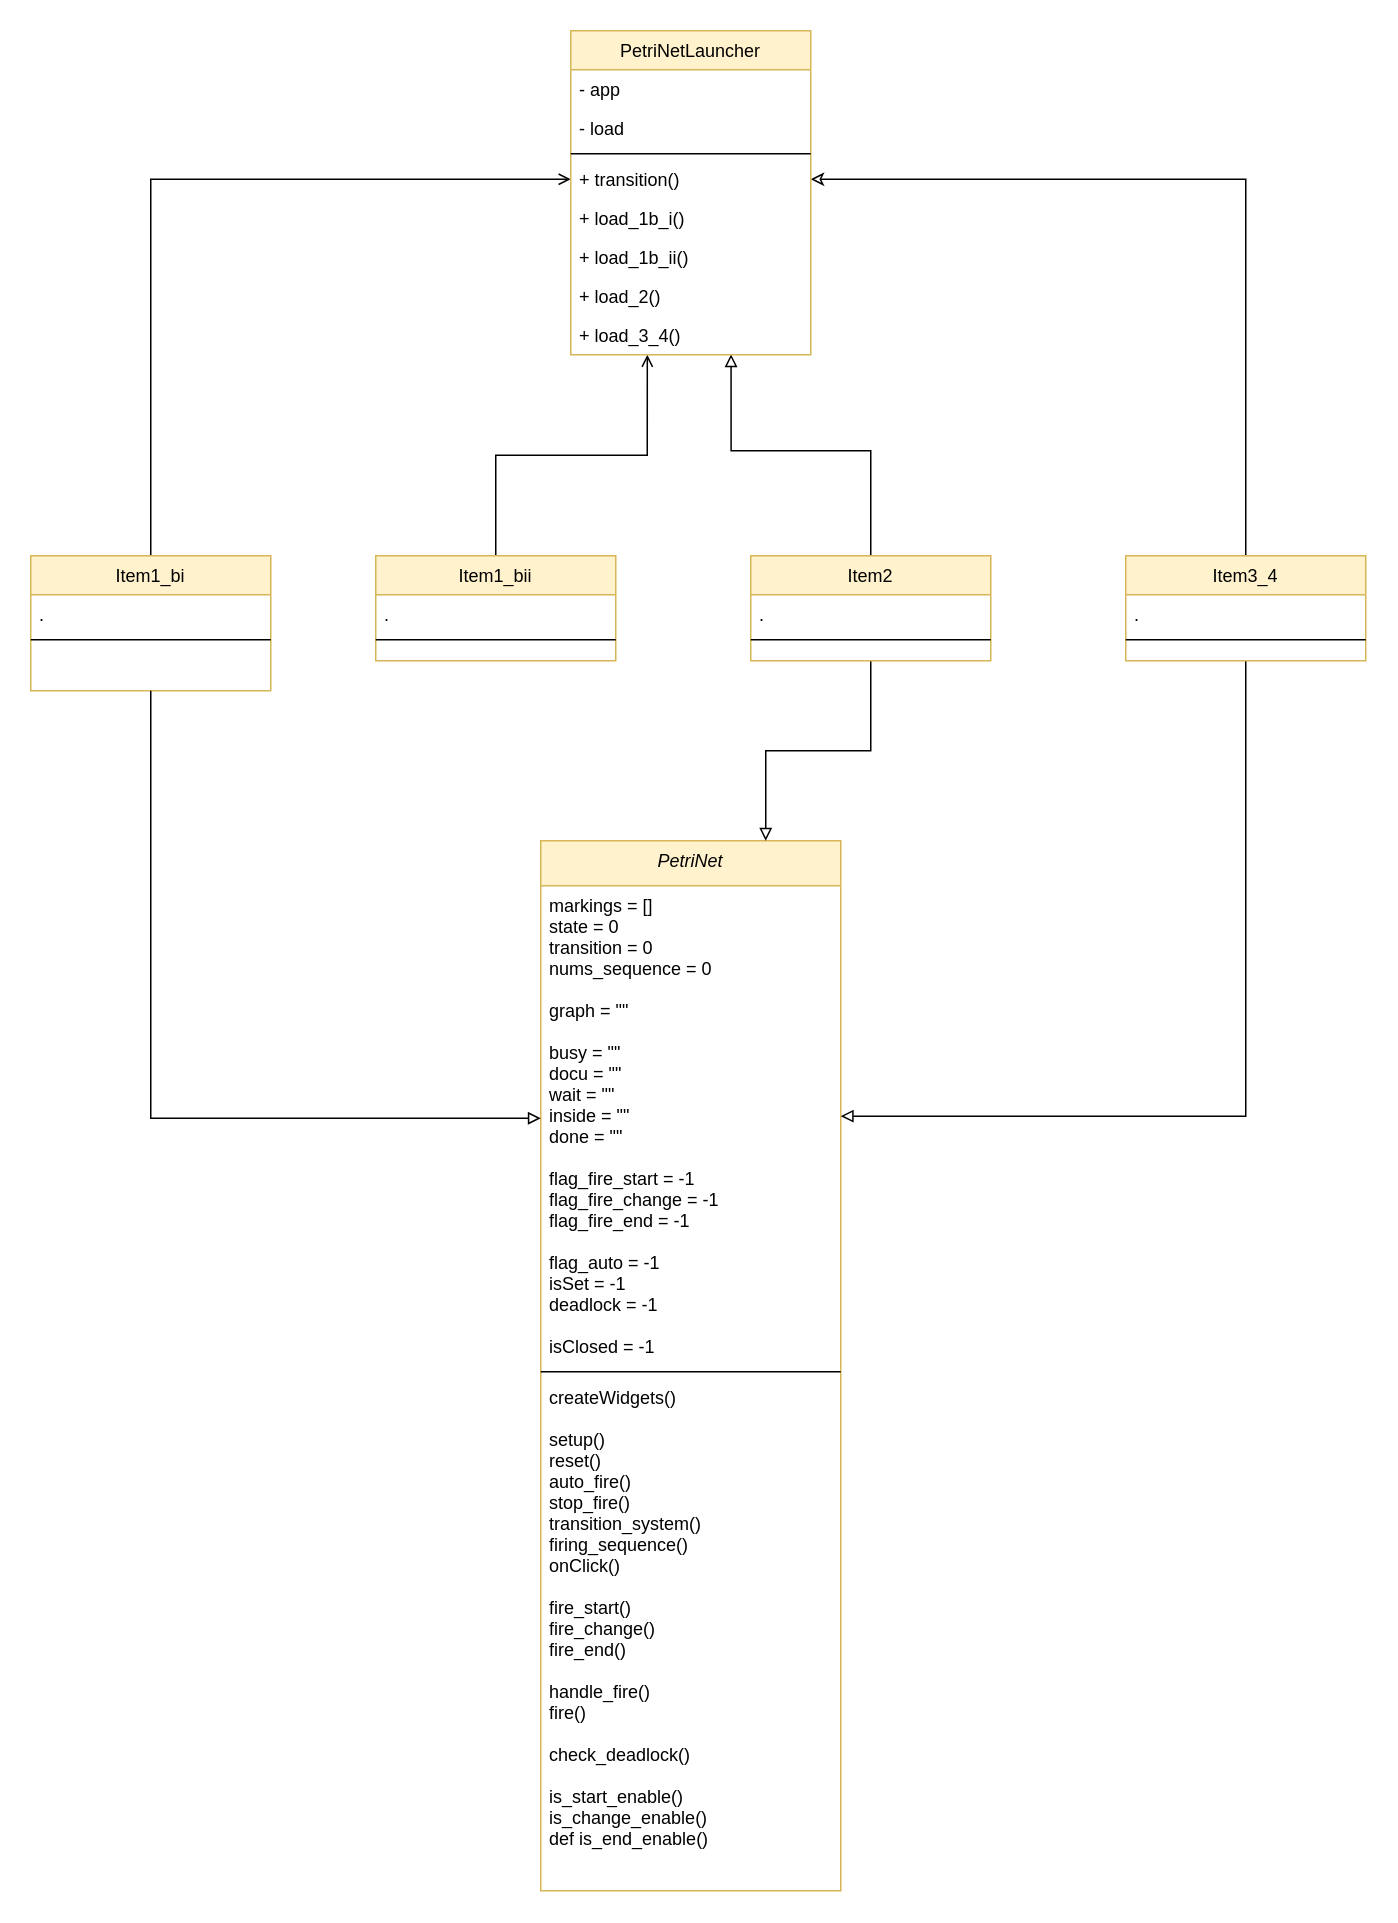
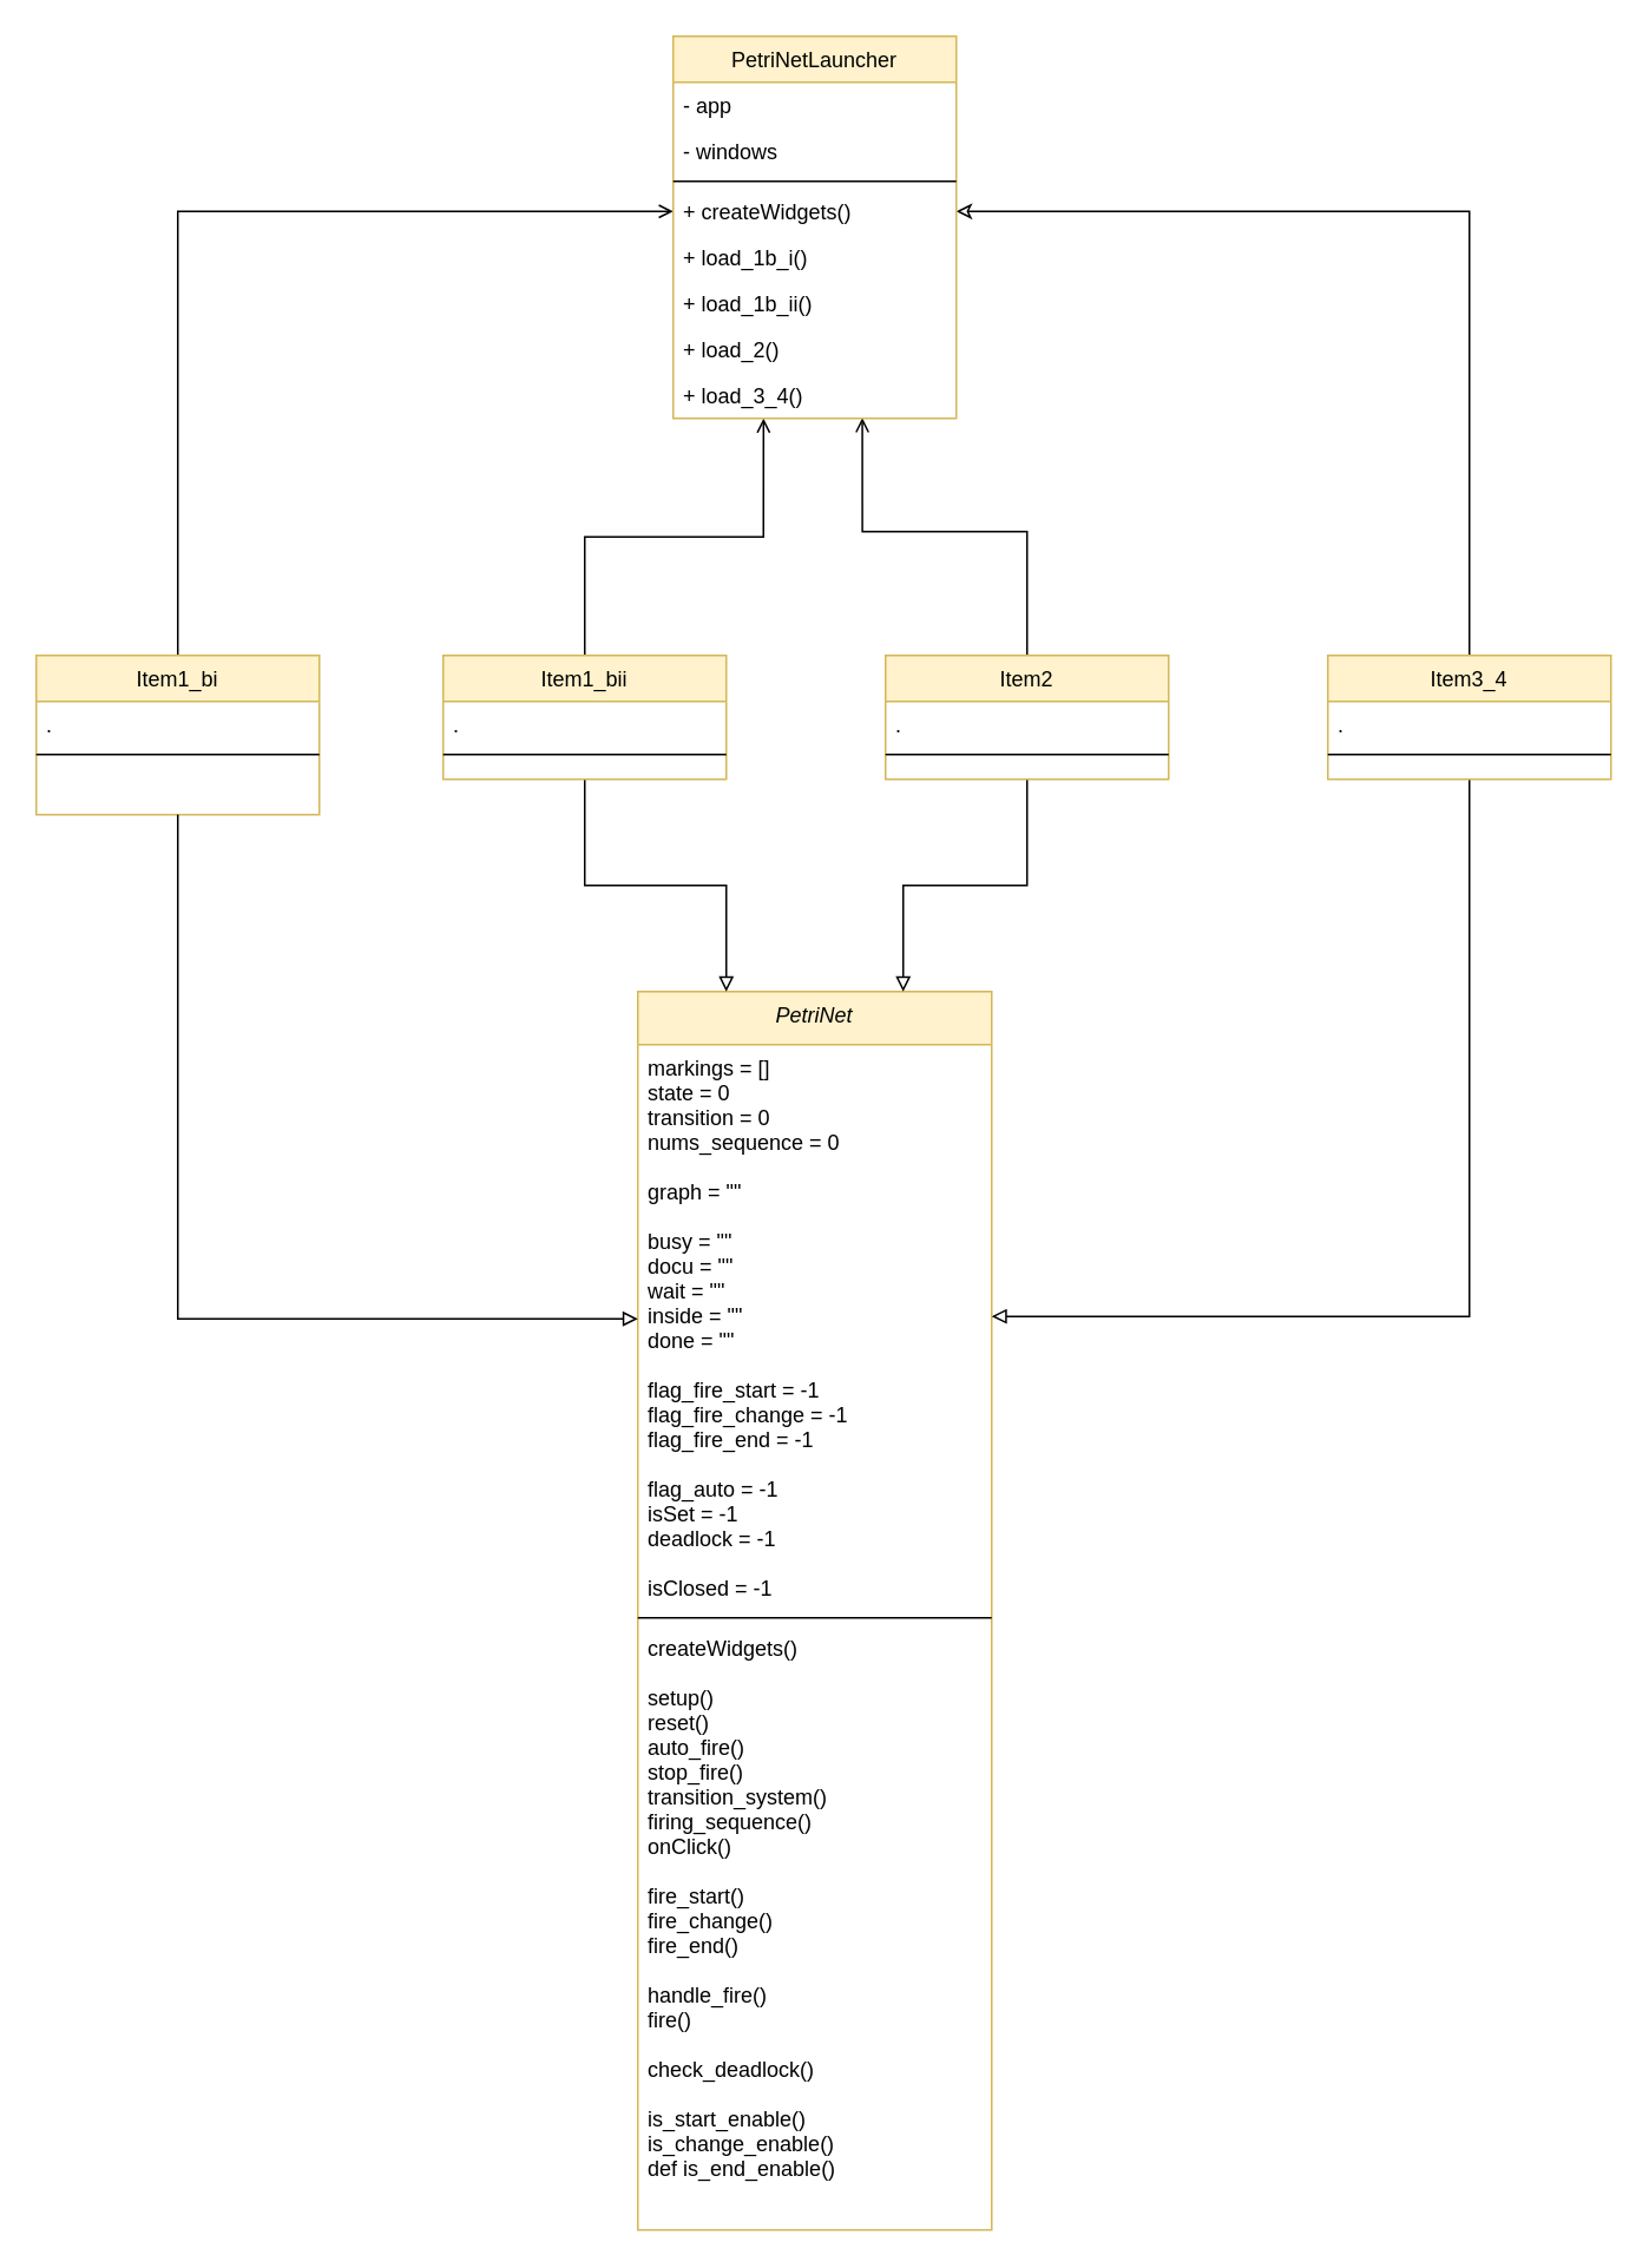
  <mxCell id="0" />
  <mxCell id="1" parent="0" />
  <mxCell id="2" value="PetriNet" style="swimlane;fontStyle=2;align=center;verticalAlign=top;childLayout=stackLayout;horizontal=1;startSize=30;horizontalStack=0;resizeParent=1;resizeLast=0;collapsible=1;marginBottom=0;rounded=0;shadow=0;strokeWidth=1;fillColor=#fff2cc;strokeColor=#d6b656;" parent="1" vertex="1"><mxGeometry x="360" y="560" width="200" height="700" as="geometry"><mxRectangle x="230" y="140" width="160" height="26" as="alternateBounds" /></mxGeometry></mxCell>
  <mxCell id="3" value="markings = []&#10;state = 0&#10;transition = 0&#10;nums_sequence = 0&#10;&#10;graph = &quot;&quot;&#10;&#10;busy = &quot;&quot;&#10;docu = &quot;&quot;&#10;wait = &quot;&quot;&#10;inside = &quot;&quot;&#10;done = &quot;&quot;&#10;&#10;flag_fire_start = -1&#10;flag_fire_change = -1&#10;flag_fire_end = -1&#10;&#10;flag_auto = -1&#10;isSet = -1&#10;deadlock = -1&#10;&#10;isClosed = -1" style="text;align=left;verticalAlign=top;spacingLeft=4;spacingRight=4;overflow=hidden;rotatable=0;points=[[0,0.5],[1,0.5]];portConstraint=eastwest;rounded=0;shadow=0;html=0;" parent="2" vertex="1"><mxGeometry y="30" width="200" height="320" as="geometry" /></mxCell>
  <mxCell id="4" value="" style="line;html=1;strokeWidth=1;align=left;verticalAlign=middle;spacingTop=-1;spacingLeft=3;spacingRight=3;rotatable=0;labelPosition=right;points=[];portConstraint=eastwest;" parent="2" vertex="1"><mxGeometry y="350" width="200" height="8" as="geometry" /></mxCell>
  <mxCell id="5" value="createWidgets()&#10;&#10;setup()&#10;reset()&#10;auto_fire()     &#10;stop_fire()&#10;transition_system()&#10;firing_sequence()&#10;onClick()&#10;&#10;fire_start()    &#10;fire_change()    &#10;fire_end()&#10;   &#10;handle_fire()         &#10;fire()&#10;&#10;check_deadlock()&#10;&#10;is_start_enable()  &#10;is_change_enable()   &#10;def is_end_enable()" style="text;align=left;verticalAlign=top;spacingLeft=4;spacingRight=4;overflow=hidden;rotatable=0;points=[[0,0.5],[1,0.5]];portConstraint=eastwest;" parent="2" vertex="1"><mxGeometry y="358" width="200" height="326" as="geometry" /></mxCell>
  <mxCell id="6" style="edgeStyle=orthogonalEdgeStyle;rounded=0;orthogonalLoop=1;jettySize=auto;html=1;exitX=0.5;exitY=0;exitDx=0;exitDy=0;entryX=0;entryY=0.5;entryDx=0;entryDy=0;endArrow=open;endFill=0;" parent="1" source="7" target="29" edge="1"><mxGeometry relative="1" as="geometry" /></mxCell>
  <mxCell id="7" value="Item1_bi" style="swimlane;fontStyle=0;align=center;verticalAlign=top;childLayout=stackLayout;horizontal=1;startSize=26;horizontalStack=0;resizeParent=1;resizeLast=0;collapsible=1;marginBottom=0;rounded=0;shadow=0;strokeWidth=1;fillColor=#fff2cc;strokeColor=#d6b656;" parent="1" vertex="1"><mxGeometry x="20" y="370" width="160" height="90" as="geometry"><mxRectangle x="130" y="380" width="160" height="26" as="alternateBounds" /></mxGeometry></mxCell>
  <mxCell id="8" value="." style="text;align=left;verticalAlign=top;spacingLeft=4;spacingRight=4;overflow=hidden;rotatable=0;points=[[0,0.5],[1,0.5]];portConstraint=eastwest;rounded=0;shadow=0;html=0;" parent="7" vertex="1"><mxGeometry y="26" width="160" height="26" as="geometry" /></mxCell>
  <mxCell id="9" value="" style="line;html=1;strokeWidth=1;align=left;verticalAlign=middle;spacingTop=-1;spacingLeft=3;spacingRight=3;rotatable=0;labelPosition=right;points=[];portConstraint=eastwest;" parent="7" vertex="1"><mxGeometry y="52" width="160" height="8" as="geometry" /></mxCell>
+ <mxCell id="10" style="edgeStyle=orthogonalEdgeStyle;rounded=0;orthogonalLoop=1;jettySize=auto;html=1;exitX=0.5;exitY=1;exitDx=0;exitDy=0;entryX=0.25;entryY=0;entryDx=0;entryDy=0;endArrow=block;endFill=0;" parent="1" source="12" target="2" edge="1"><mxGeometry relative="1" as="geometry" /></mxCell>
  <mxCell id="11" style="edgeStyle=orthogonalEdgeStyle;rounded=0;orthogonalLoop=1;jettySize=auto;html=1;exitX=0.5;exitY=0;exitDx=0;exitDy=0;entryX=0.319;entryY=1;entryDx=0;entryDy=0;entryPerimeter=0;endArrow=open;endFill=0;" parent="1" source="12" target="33" edge="1"><mxGeometry relative="1" as="geometry" /></mxCell>
  <mxCell id="12" value="Item1_bii" style="swimlane;fontStyle=0;align=center;verticalAlign=top;childLayout=stackLayout;horizontal=1;startSize=26;horizontalStack=0;resizeParent=1;resizeLast=0;collapsible=1;marginBottom=0;rounded=0;shadow=0;strokeWidth=1;fillColor=#fff2cc;strokeColor=#d6b656;" parent="1" vertex="1"><mxGeometry x="250" y="370" width="160" height="70" as="geometry"><mxRectangle x="340" y="380" width="170" height="26" as="alternateBounds" /></mxGeometry></mxCell>
  <mxCell id="13" value="." style="text;align=left;verticalAlign=top;spacingLeft=4;spacingRight=4;overflow=hidden;rotatable=0;points=[[0,0.5],[1,0.5]];portConstraint=eastwest;" parent="12" vertex="1"><mxGeometry y="26" width="160" height="26" as="geometry" /></mxCell>
  <mxCell id="14" value="" style="line;html=1;strokeWidth=1;align=left;verticalAlign=middle;spacingTop=-1;spacingLeft=3;spacingRight=3;rotatable=0;labelPosition=right;points=[];portConstraint=eastwest;" parent="12" vertex="1"><mxGeometry y="52" width="160" height="8" as="geometry" /></mxCell>
  <mxCell id="15" style="edgeStyle=orthogonalEdgeStyle;rounded=0;orthogonalLoop=1;jettySize=auto;html=1;exitX=0.5;exitY=1;exitDx=0;exitDy=0;entryX=0.75;entryY=0;entryDx=0;entryDy=0;endArrow=block;endFill=0;" parent="1" source="17" target="2" edge="1"><mxGeometry relative="1" as="geometry" /></mxCell>
- <mxCell id="16" style="edgeStyle=orthogonalEdgeStyle;rounded=0;orthogonalLoop=1;jettySize=auto;html=1;exitX=0.5;exitY=0;exitDx=0;exitDy=0;endArrow=block;endFill=0;entryX=0.668;entryY=0.989;entryDx=0;entryDy=0;entryPerimeter=0;" parent="1" source="17" target="33" edge="1"><mxGeometry relative="1" as="geometry"><mxPoint x="520" y="250" as="targetPoint" /><Array as="points"><mxPoint x="580" y="300" /><mxPoint x="487" y="300" /></Array></mxGeometry></mxCell>
+ <mxCell id="16" style="edgeStyle=orthogonalEdgeStyle;rounded=0;orthogonalLoop=1;jettySize=auto;html=1;exitX=0.5;exitY=0;exitDx=0;exitDy=0;endArrow=open;endFill=0;entryX=0.668;entryY=0.989;entryDx=0;entryDy=0;entryPerimeter=0;" parent="1" source="17" target="33" edge="1"><mxGeometry relative="1" as="geometry"><mxPoint x="520" y="250" as="targetPoint" /><Array as="points"><mxPoint x="580" y="300" /><mxPoint x="487" y="300" /></Array></mxGeometry></mxCell>
  <mxCell id="17" value="Item2" style="swimlane;fontStyle=0;align=center;verticalAlign=top;childLayout=stackLayout;horizontal=1;startSize=26;horizontalStack=0;resizeParent=1;resizeLast=0;collapsible=1;marginBottom=0;rounded=0;shadow=0;strokeWidth=1;fillColor=#fff2cc;strokeColor=#d6b656;" parent="1" vertex="1"><mxGeometry x="500" y="370" width="160" height="70" as="geometry"><mxRectangle x="340" y="380" width="170" height="26" as="alternateBounds" /></mxGeometry></mxCell>
  <mxCell id="18" value="." style="text;align=left;verticalAlign=top;spacingLeft=4;spacingRight=4;overflow=hidden;rotatable=0;points=[[0,0.5],[1,0.5]];portConstraint=eastwest;" parent="17" vertex="1"><mxGeometry y="26" width="160" height="26" as="geometry" /></mxCell>
  <mxCell id="19" value="" style="line;html=1;strokeWidth=1;align=left;verticalAlign=middle;spacingTop=-1;spacingLeft=3;spacingRight=3;rotatable=0;labelPosition=right;points=[];portConstraint=eastwest;" parent="17" vertex="1"><mxGeometry y="52" width="160" height="8" as="geometry" /></mxCell>
  <mxCell id="20" style="edgeStyle=orthogonalEdgeStyle;rounded=0;orthogonalLoop=1;jettySize=auto;html=1;exitX=0.5;exitY=1;exitDx=0;exitDy=0;endArrow=block;endFill=0;entryX=1;entryY=0.48;entryDx=0;entryDy=0;entryPerimeter=0;" parent="1" source="22" target="3" edge="1"><mxGeometry relative="1" as="geometry"><mxPoint x="560" y="742" as="targetPoint" /></mxGeometry></mxCell>
  <mxCell id="21" style="edgeStyle=orthogonalEdgeStyle;rounded=0;orthogonalLoop=1;jettySize=auto;html=1;exitX=0.5;exitY=0;exitDx=0;exitDy=0;entryX=1;entryY=0.5;entryDx=0;entryDy=0;endArrow=classic;endFill=0;" parent="1" source="22" target="29" edge="1"><mxGeometry relative="1" as="geometry" /></mxCell>
  <mxCell id="22" value="Item3_4" style="swimlane;fontStyle=0;align=center;verticalAlign=top;childLayout=stackLayout;horizontal=1;startSize=26;horizontalStack=0;resizeParent=1;resizeLast=0;collapsible=1;marginBottom=0;rounded=0;shadow=0;strokeWidth=1;fillColor=#fff2cc;strokeColor=#d6b656;" parent="1" vertex="1"><mxGeometry x="750" y="370" width="160" height="70" as="geometry"><mxRectangle x="340" y="380" width="170" height="26" as="alternateBounds" /></mxGeometry></mxCell>
  <mxCell id="23" value="." style="text;align=left;verticalAlign=top;spacingLeft=4;spacingRight=4;overflow=hidden;rotatable=0;points=[[0,0.5],[1,0.5]];portConstraint=eastwest;" parent="22" vertex="1"><mxGeometry y="26" width="160" height="26" as="geometry" /></mxCell>
  <mxCell id="24" value="" style="line;html=1;strokeWidth=1;align=left;verticalAlign=middle;spacingTop=-1;spacingLeft=3;spacingRight=3;rotatable=0;labelPosition=right;points=[];portConstraint=eastwest;" parent="22" vertex="1"><mxGeometry y="52" width="160" height="8" as="geometry" /></mxCell>
  <mxCell id="25" value="PetriNetLauncher" style="swimlane;fontStyle=0;align=center;verticalAlign=top;childLayout=stackLayout;horizontal=1;startSize=26;horizontalStack=0;resizeParent=1;resizeLast=0;collapsible=1;marginBottom=0;rounded=0;shadow=0;strokeWidth=1;fillColor=#fff2cc;strokeColor=#d6b656;" parent="1" vertex="1"><mxGeometry x="380" y="20" width="160" height="216" as="geometry"><mxRectangle x="130" y="380" width="160" height="26" as="alternateBounds" /></mxGeometry></mxCell>
  <mxCell id="26" value="- app" style="text;align=left;verticalAlign=top;spacingLeft=4;spacingRight=4;overflow=hidden;rotatable=0;points=[[0,0.5],[1,0.5]];portConstraint=eastwest;" parent="25" vertex="1"><mxGeometry y="26" width="160" height="26" as="geometry" /></mxCell>
- <mxCell id="27" value="- load" style="text;align=left;verticalAlign=top;spacingLeft=4;spacingRight=4;overflow=hidden;rotatable=0;points=[[0,0.5],[1,0.5]];portConstraint=eastwest;rounded=0;shadow=0;html=0;" parent="25" vertex="1"><mxGeometry y="52" width="160" height="26" as="geometry" /></mxCell>
+ <mxCell id="27" value="- windows" style="text;align=left;verticalAlign=top;spacingLeft=4;spacingRight=4;overflow=hidden;rotatable=0;points=[[0,0.5],[1,0.5]];portConstraint=eastwest;rounded=0;shadow=0;html=0;" parent="25" vertex="1"><mxGeometry y="52" width="160" height="26" as="geometry" /></mxCell>
  <mxCell id="28" value="" style="line;html=1;strokeWidth=1;align=left;verticalAlign=middle;spacingTop=-1;spacingLeft=3;spacingRight=3;rotatable=0;labelPosition=right;points=[];portConstraint=eastwest;" parent="25" vertex="1"><mxGeometry y="78" width="160" height="8" as="geometry" /></mxCell>
- <mxCell id="29" value="+ transition()" style="text;align=left;verticalAlign=top;spacingLeft=4;spacingRight=4;overflow=hidden;rotatable=0;points=[[0,0.5],[1,0.5]];portConstraint=eastwest;fontStyle=0" parent="25" vertex="1"><mxGeometry y="86" width="160" height="26" as="geometry" /></mxCell>
+ <mxCell id="29" value="+ createWidgets()" style="text;align=left;verticalAlign=top;spacingLeft=4;spacingRight=4;overflow=hidden;rotatable=0;points=[[0,0.5],[1,0.5]];portConstraint=eastwest;fontStyle=0" parent="25" vertex="1"><mxGeometry y="86" width="160" height="26" as="geometry" /></mxCell>
  <mxCell id="30" value="+ load_1b_i()" style="text;align=left;verticalAlign=top;spacingLeft=4;spacingRight=4;overflow=hidden;rotatable=0;points=[[0,0.5],[1,0.5]];portConstraint=eastwest;" parent="25" vertex="1"><mxGeometry y="112" width="160" height="26" as="geometry" /></mxCell>
  <mxCell id="31" value="+ load_1b_ii()" style="text;align=left;verticalAlign=top;spacingLeft=4;spacingRight=4;overflow=hidden;rotatable=0;points=[[0,0.5],[1,0.5]];portConstraint=eastwest;" parent="25" vertex="1"><mxGeometry y="138" width="160" height="26" as="geometry" /></mxCell>
  <mxCell id="32" value="+ load_2()" style="text;align=left;verticalAlign=top;spacingLeft=4;spacingRight=4;overflow=hidden;rotatable=0;points=[[0,0.5],[1,0.5]];portConstraint=eastwest;" parent="25" vertex="1"><mxGeometry y="164" width="160" height="26" as="geometry" /></mxCell>
  <mxCell id="33" value="+ load_3_4()" style="text;align=left;verticalAlign=top;spacingLeft=4;spacingRight=4;overflow=hidden;rotatable=0;points=[[0,0.5],[1,0.5]];portConstraint=eastwest;" parent="25" vertex="1"><mxGeometry y="190" width="160" height="26" as="geometry" /></mxCell>
  <mxCell id="34" style="edgeStyle=orthogonalEdgeStyle;rounded=0;orthogonalLoop=1;jettySize=auto;html=1;endArrow=block;endFill=0;exitX=0.5;exitY=1;exitDx=0;exitDy=0;" parent="1" source="7" target="3" edge="1"><mxGeometry relative="1" as="geometry"><mxPoint x="120" y="480" as="sourcePoint" /><Array as="points"><mxPoint x="100" y="745" /></Array></mxGeometry></mxCell>
